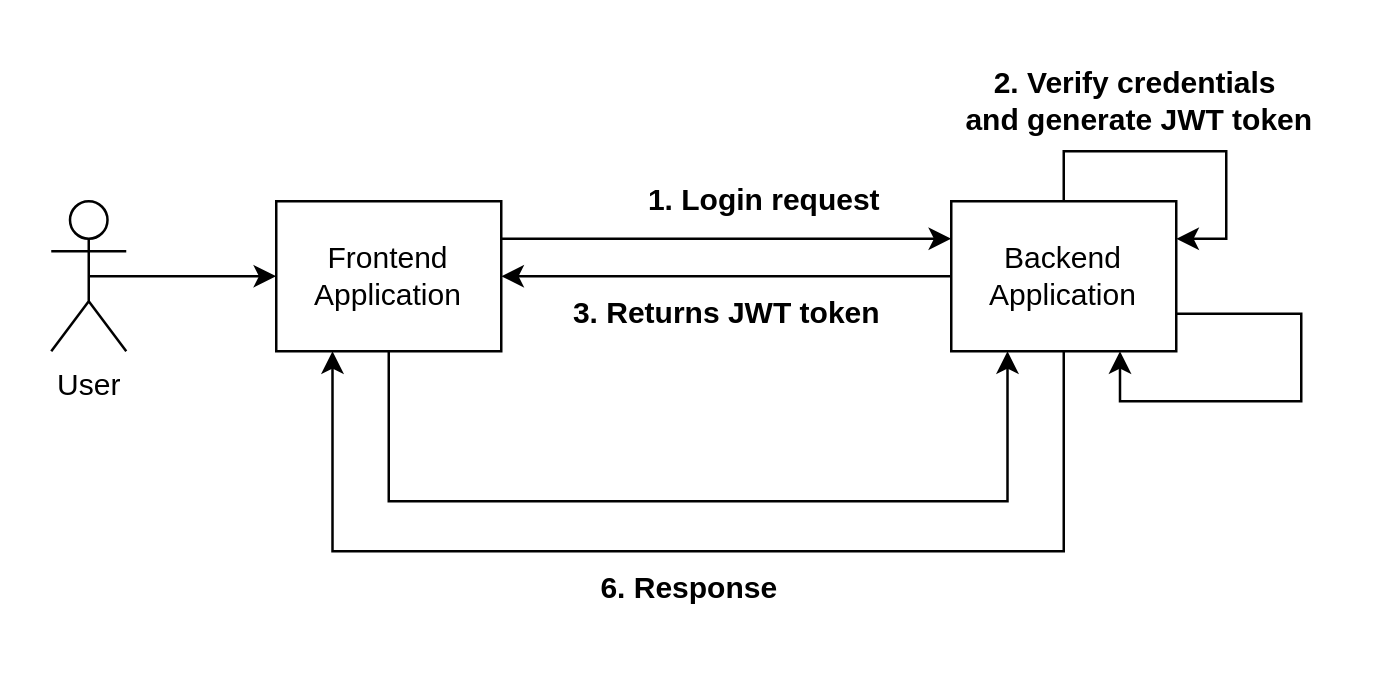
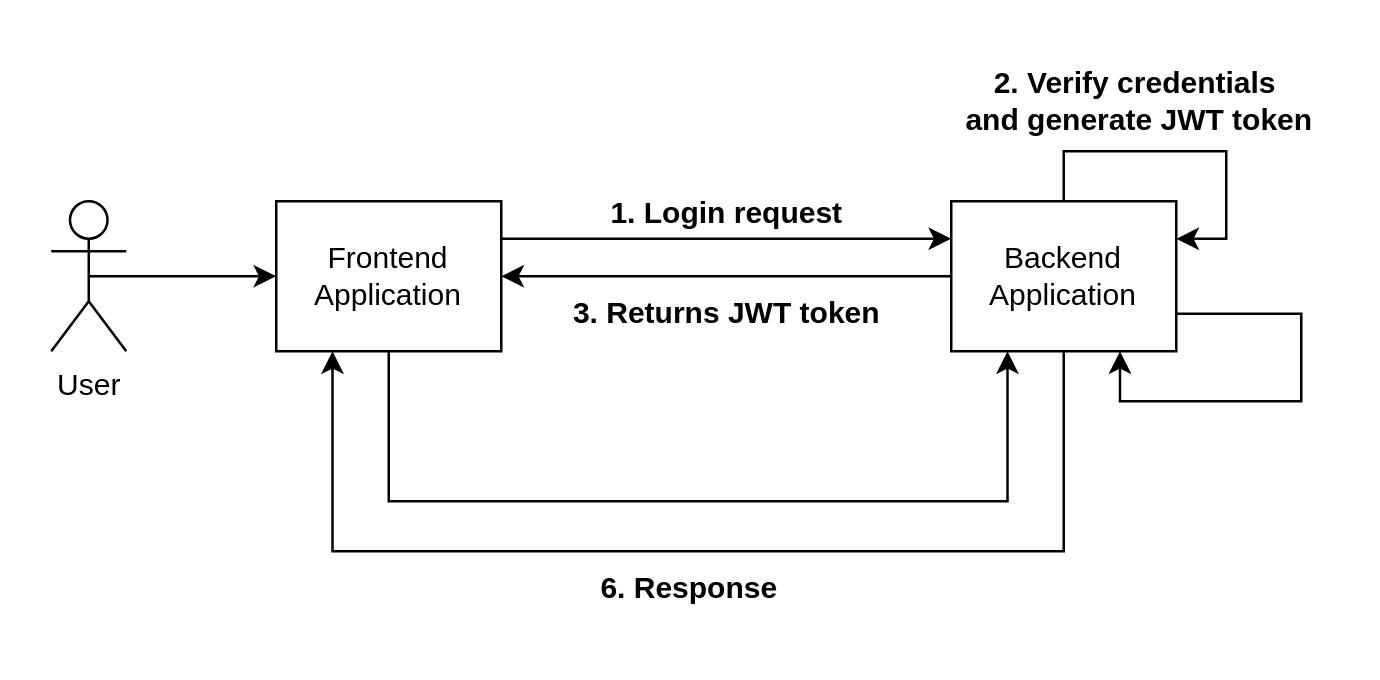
  <mxCell id="0" />
  <mxCell id="1" parent="0" />
  <mxCell id="2" style="edgeStyle=orthogonalEdgeStyle;rounded=0;orthogonalLoop=1;jettySize=auto;html=1;exitX=0.5;exitY=0.5;exitDx=0;exitDy=0;exitPerimeter=0;" edge="1" parent="1" source="3"><mxGeometry relative="1" as="geometry"><mxPoint x="110" y="110" as="targetPoint" /></mxGeometry></mxCell>
  <mxCell id="3" value="User" style="shape=umlActor;verticalLabelPosition=bottom;verticalAlign=top;html=1;outlineConnect=0;" vertex="1" parent="1"><mxGeometry x="20" y="80" width="30" height="60" as="geometry" /></mxCell>
  <mxCell id="4" style="edgeStyle=orthogonalEdgeStyle;rounded=0;orthogonalLoop=1;jettySize=auto;html=1;exitX=1;exitY=0.25;exitDx=0;exitDy=0;entryX=0;entryY=0.25;entryDx=0;entryDy=0;" edge="1" parent="1" source="6" target="9"><mxGeometry relative="1" as="geometry"><mxPoint x="330" y="95" as="targetPoint" /></mxGeometry></mxCell>
  <mxCell id="5" style="edgeStyle=orthogonalEdgeStyle;rounded=0;orthogonalLoop=1;jettySize=auto;html=1;exitX=0.5;exitY=1;exitDx=0;exitDy=0;entryX=0.25;entryY=1;entryDx=0;entryDy=0;" edge="1" parent="1" source="6" target="9"><mxGeometry relative="1" as="geometry"><Array as="points"><mxPoint x="155" y="200" /><mxPoint x="403" y="200" /></Array></mxGeometry></mxCell>
  <mxCell id="6" value="Frontend Application" style="rounded=0;whiteSpace=wrap;html=1;" vertex="1" parent="1"><mxGeometry x="110" y="80" width="90" height="60" as="geometry" /></mxCell>
  <mxCell id="7" style="edgeStyle=orthogonalEdgeStyle;rounded=0;orthogonalLoop=1;jettySize=auto;html=1;exitX=0;exitY=0.5;exitDx=0;exitDy=0;entryX=1;entryY=0.5;entryDx=0;entryDy=0;" edge="1" parent="1" source="9" target="6"><mxGeometry relative="1" as="geometry" /></mxCell>
  <mxCell id="8" style="edgeStyle=orthogonalEdgeStyle;rounded=0;orthogonalLoop=1;jettySize=auto;html=1;exitX=0.5;exitY=1;exitDx=0;exitDy=0;entryX=0.25;entryY=1;entryDx=0;entryDy=0;" edge="1" parent="1" source="9" target="6"><mxGeometry relative="1" as="geometry"><Array as="points"><mxPoint x="425" y="220" /><mxPoint x="133" y="220" /></Array></mxGeometry></mxCell>
  <mxCell id="9" value="Backend&lt;div&gt;Application&lt;/div&gt;" style="rounded=0;whiteSpace=wrap;html=1;" vertex="1" parent="1"><mxGeometry x="380" y="80" width="90" height="60" as="geometry" /></mxCell>
- <mxCell id="10" value="1. Login request" style="text;html=1;align=center;verticalAlign=middle;resizable=0;points=[];autosize=1;strokeColor=none;fillColor=none;fontStyle=1" vertex="1" parent="1"><mxGeometry x="250" y="65" width="110" height="30" as="geometry" /></mxCell>
+ <mxCell id="10" value="1. Login request" style="text;html=1;align=center;verticalAlign=middle;resizable=0;points=[];autosize=1;strokeColor=none;fillColor=none;fontStyle=1" vertex="1" parent="1"><mxGeometry x="235" y="70" width="110" height="30" as="geometry" /></mxCell>
  <mxCell id="11" value="3. Returns JWT token" style="text;html=1;align=center;verticalAlign=middle;resizable=0;points=[];autosize=1;strokeColor=none;fillColor=none;fontStyle=1" vertex="1" parent="1"><mxGeometry x="220" y="110" width="140" height="30" as="geometry" /></mxCell>
  <mxCell id="12" style="edgeStyle=orthogonalEdgeStyle;rounded=0;orthogonalLoop=1;jettySize=auto;html=1;exitX=0.5;exitY=0;exitDx=0;exitDy=0;entryX=1;entryY=0.25;entryDx=0;entryDy=0;" edge="1" parent="1" source="9" target="9"><mxGeometry relative="1" as="geometry" /></mxCell>
  <mxCell id="13" value="2. Verify credentials&amp;nbsp;&lt;div&gt;and generate JWT token&lt;/div&gt;" style="text;html=1;align=center;verticalAlign=middle;resizable=0;points=[];autosize=1;strokeColor=none;fillColor=none;fontStyle=1" vertex="1" parent="1"><mxGeometry x="380" y="20" width="150" height="40" as="geometry" /></mxCell>
  <mxCell id="14" style="edgeStyle=orthogonalEdgeStyle;rounded=0;orthogonalLoop=1;jettySize=auto;html=1;exitX=1;exitY=0.75;exitDx=0;exitDy=0;entryX=0.75;entryY=1;entryDx=0;entryDy=0;" edge="1" parent="1" source="9" target="9"><mxGeometry relative="1" as="geometry"><Array as="points"><mxPoint x="520" y="125" /><mxPoint x="520" y="160" /><mxPoint x="448" y="160" /></Array></mxGeometry></mxCell>
  <mxCell id="15" value="6. Response" style="text;html=1;align=center;verticalAlign=middle;resizable=0;points=[];autosize=1;strokeColor=none;fillColor=none;fontStyle=1" vertex="1" parent="1"><mxGeometry x="230" y="220" width="90" height="30" as="geometry" /></mxCell>
